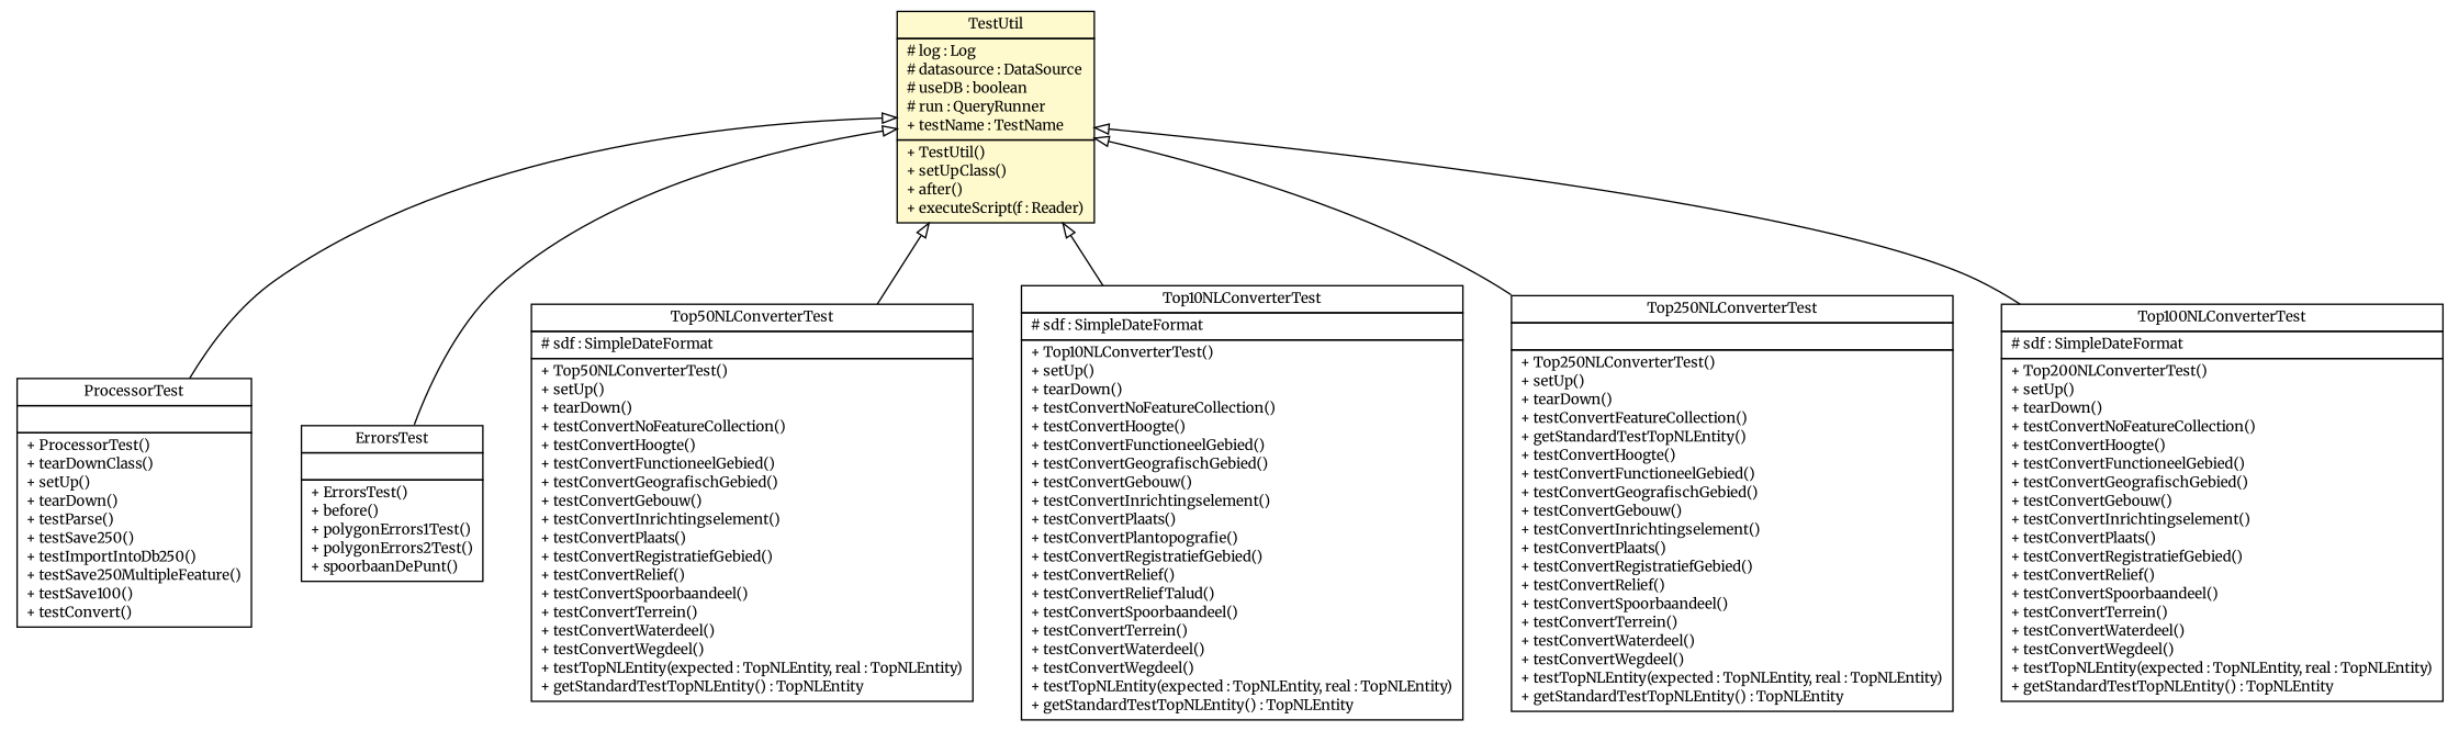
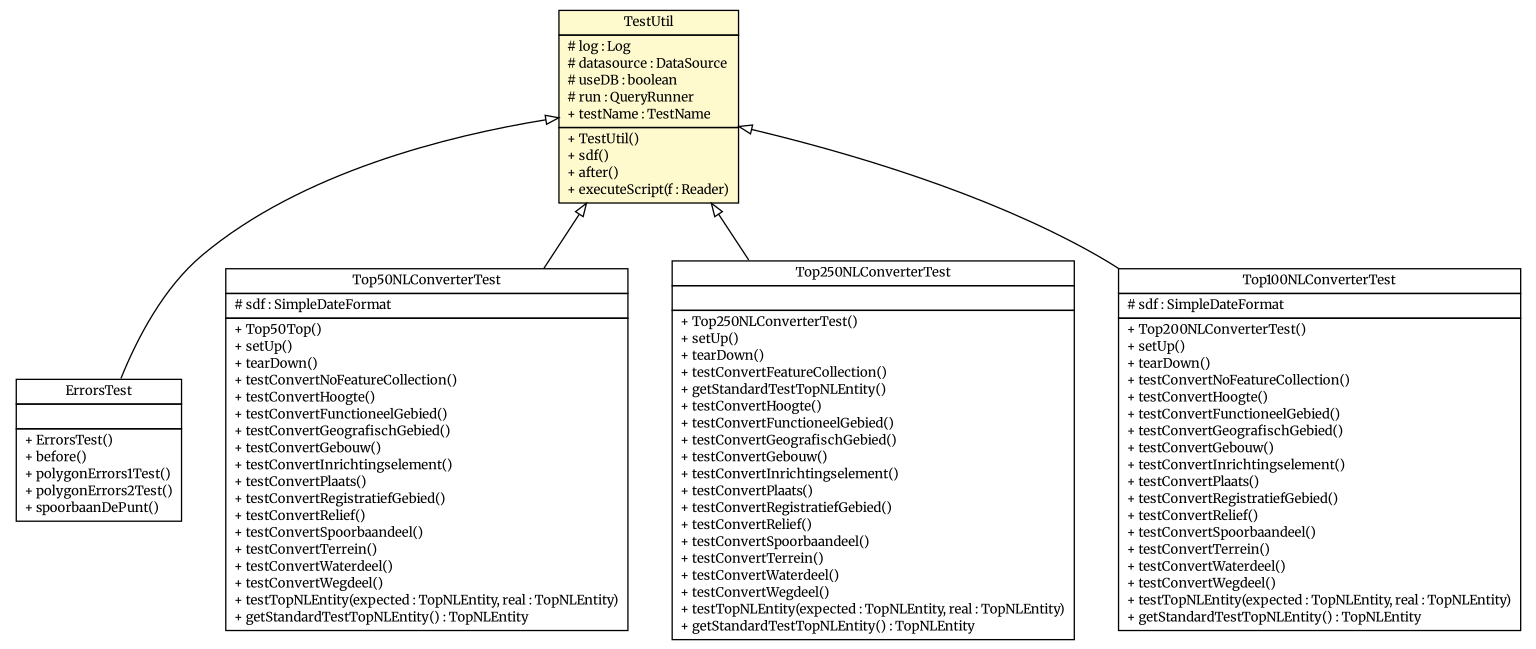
  digraph {
    fontname=Merriweather
    nodesep=0.25
    ranksep=0.5
    node [fontcolor=black fontname=Merriweather fontsize=10.0 shape=plaintext]
    edge [arrowtail=empty dir=back fontname=Merriweather fontsize=10 headport=p labelfontname=Helvetica labelfontsize=10 tailport=p]
-   n1 [label=<<table title="nl.b3p.topnl.ProcessorTest" border="0" cellborder="1" cellspacing="0" cellpadding="2" port="p" href="./ProcessorTest.html"> 		<tr><td><table border="0" cellspacing="0" cellpadding="1"> <tr><td align="center" balign="center"> ProcessorTest </td></tr> 		</table></td></tr> 		<tr><td><table border="0" cellspacing="0" cellpadding="1"> <tr><td align="left" balign="left">  </td></tr> 		</table></td></tr> 		<tr><td><table border="0" cellspacing="0" cellpadding="1"> <tr><td align="left" balign="left"> + ProcessorTest() </td></tr> <tr><td align="left" balign="left"> + tearDownClass() </td></tr> <tr><td align="left" balign="left"> + setUp() </td></tr> <tr><td align="left" balign="left"> + tearDown() </td></tr> <tr><td align="left" balign="left"> + testParse() </td></tr> <tr><td align="left" balign="left"> + testSave250() </td></tr> <tr><td align="left" balign="left"> + testImportIntoDb250() </td></tr> <tr><td align="left" balign="left"> + testSave250MultipleFeature() </td></tr> <tr><td align="left" balign="left"> + testSave100() </td></tr> <tr><td align="left" balign="left"> + testConvert() </td></tr> 		</table></td></tr> 		</table>>]
-   n2 [label=<<table title="nl.b3p.topnl.TestUtil" border="0" cellborder="1" cellspacing="0" cellpadding="2" port="p" bgcolor="lemonChiffon" href="./TestUtil.html"> 		<tr><td><table border="0" cellspacing="0" cellpadding="1"> <tr><td align="center" balign="center"> TestUtil </td></tr> 		</table></td></tr> 		<tr><td><table border="0" cellspacing="0" cellpadding="1"> <tr><td align="left" balign="left"> # log : Log </td></tr> <tr><td align="left" balign="left"> # datasource : DataSource </td></tr> <tr><td align="left" balign="left"> # useDB : boolean </td></tr> <tr><td align="left" balign="left"> # run : QueryRunner </td></tr> <tr><td align="left" balign="left"> + testName : TestName </td></tr> 		</table></td></tr> 		<tr><td><table border="0" cellspacing="0" cellpadding="1"> <tr><td align="left" balign="left"> + TestUtil() </td></tr> <tr><td align="left" balign="left"> + setUpClass() </td></tr> <tr><td align="left" balign="left"> + after() </td></tr> <tr><td align="left" balign="left"> + executeScript(f : Reader) </td></tr> 		</table></td></tr> 		</table>>]
+   n2 [label=<<table title="nl.b3p.topnl.TestUtil" border="0" cellborder="1" cellspacing="0" cellpadding="2" port="p" bgcolor="lemonChiffon" href="./TestUtil.html"> 		<tr><td><table border="0" cellspacing="0" cellpadding="1"> <tr><td align="center" balign="center"> TestUtil </td></tr> 		</table></td></tr> 		<tr><td><table border="0" cellspacing="0" cellpadding="1"> <tr><td align="left" balign="left"> # log : Log </td></tr> <tr><td align="left" balign="left"> # datasource : DataSource </td></tr> <tr><td align="left" balign="left"> # useDB : boolean </td></tr> <tr><td align="left" balign="left"> # run : QueryRunner </td></tr> <tr><td align="left" balign="left"> + testName : TestName </td></tr> 		</table></td></tr> 		<tr><td><table border="0" cellspacing="0" cellpadding="1"> <tr><td align="left" balign="left"> + TestUtil() </td></tr> <tr><td align="left" balign="left"> + sdf() </td></tr> <tr><td align="left" balign="left"> + after() </td></tr> <tr><td align="left" balign="left"> + executeScript(f : Reader) </td></tr> 		</table></td></tr> 		</table>>]
    n3 [label=<<table title="nl.b3p.topnl.ErrorsTest" border="0" cellborder="1" cellspacing="0" cellpadding="2" port="p" href="./ErrorsTest.html"> 		<tr><td><table border="0" cellspacing="0" cellpadding="1"> <tr><td align="center" balign="center"> ErrorsTest </td></tr> 		</table></td></tr> 		<tr><td><table border="0" cellspacing="0" cellpadding="1"> <tr><td align="left" balign="left">  </td></tr> 		</table></td></tr> 		<tr><td><table border="0" cellspacing="0" cellpadding="1"> <tr><td align="left" balign="left"> + ErrorsTest() </td></tr> <tr><td align="left" balign="left"> + before() </td></tr> <tr><td align="left" balign="left"> + polygonErrors1Test() </td></tr> <tr><td align="left" balign="left"> + polygonErrors2Test() </td></tr> <tr><td align="left" balign="left"> + spoorbaanDePunt() </td></tr> 		</table></td></tr> 		</table>>]
-   n4 [label=<<table title="nl.b3p.topnl.converters.Top50NLConverterTest" border="0" cellborder="1" cellspacing="0" cellpadding="2" port="p" href="./converters/Top50NLConverterTest.html"> 		<tr><td><table border="0" cellspacing="0" cellpadding="1"> <tr><td align="center" balign="center"> Top50NLConverterTest </td></tr> 		</table></td></tr> 		<tr><td><table border="0" cellspacing="0" cellpadding="1"> <tr><td align="left" balign="left"> # sdf : SimpleDateFormat </td></tr> 		</table></td></tr> 		<tr><td><table border="0" cellspacing="0" cellpadding="1"> <tr><td align="left" balign="left"> + Top50NLConverterTest() </td></tr> <tr><td align="left" balign="left"> + setUp() </td></tr> <tr><td align="left" balign="left"> + tearDown() </td></tr> <tr><td align="left" balign="left"> + testConvertNoFeatureCollection() </td></tr> <tr><td align="left" balign="left"> + testConvertHoogte() </td></tr> <tr><td align="left" balign="left"> + testConvertFunctioneelGebied() </td></tr> <tr><td align="left" balign="left"> + testConvertGeografischGebied() </td></tr> <tr><td align="left" balign="left"> + testConvertGebouw() </td></tr> <tr><td align="left" balign="left"> + testConvertInrichtingselement() </td></tr> <tr><td align="left" balign="left"> + testConvertPlaats() </td></tr> <tr><td align="left" balign="left"> + testConvertRegistratiefGebied() </td></tr> <tr><td align="left" balign="left"> + testConvertRelief() </td></tr> <tr><td align="left" balign="left"> + testConvertSpoorbaandeel() </td></tr> <tr><td align="left" balign="left"> + testConvertTerrein() </td></tr> <tr><td align="left" balign="left"> + testConvertWaterdeel() </td></tr> <tr><td align="left" balign="left"> + testConvertWegdeel() </td></tr> <tr><td align="left" balign="left"> + testTopNLEntity(expected : TopNLEntity, real : TopNLEntity) </td></tr> <tr><td align="left" balign="left"> + getStandardTestTopNLEntity() : TopNLEntity </td></tr> 		</table></td></tr> 		</table>>]
-   n5 [label=<<table title="nl.b3p.topnl.converters.Top10NLConverterTest" border="0" cellborder="1" cellspacing="0" cellpadding="2" port="p" href="./converters/Top10NLConverterTest.html"> 		<tr><td><table border="0" cellspacing="0" cellpadding="1"> <tr><td align="center" balign="center"> Top10NLConverterTest </td></tr> 		</table></td></tr> 		<tr><td><table border="0" cellspacing="0" cellpadding="1"> <tr><td align="left" balign="left"> # sdf : SimpleDateFormat </td></tr> 		</table></td></tr> 		<tr><td><table border="0" cellspacing="0" cellpadding="1"> <tr><td align="left" balign="left"> + Top10NLConverterTest() </td></tr> <tr><td align="left" balign="left"> + setUp() </td></tr> <tr><td align="left" balign="left"> + tearDown() </td></tr> <tr><td align="left" balign="left"> + testConvertNoFeatureCollection() </td></tr> <tr><td align="left" balign="left"> + testConvertHoogte() </td></tr> <tr><td align="left" balign="left"> + testConvertFunctioneelGebied() </td></tr> <tr><td align="left" balign="left"> + testConvertGeografischGebied() </td></tr> <tr><td align="left" balign="left"> + testConvertGebouw() </td></tr> <tr><td align="left" balign="left"> + testConvertInrichtingselement() </td></tr> <tr><td align="left" balign="left"> + testConvertPlaats() </td></tr> <tr><td align="left" balign="left"> + testConvertPlantopografie() </td></tr> <tr><td align="left" balign="left"> + testConvertRegistratiefGebied() </td></tr> <tr><td align="left" balign="left"> + testConvertRelief() </td></tr> <tr><td align="left" balign="left"> + testConvertReliefTalud() </td></tr> <tr><td align="left" balign="left"> + testConvertSpoorbaandeel() </td></tr> <tr><td align="left" balign="left"> + testConvertTerrein() </td></tr> <tr><td align="left" balign="left"> + testConvertWaterdeel() </td></tr> <tr><td align="left" balign="left"> + testConvertWegdeel() </td></tr> <tr><td align="left" balign="left"> + testTopNLEntity(expected : TopNLEntity, real : TopNLEntity) </td></tr> <tr><td align="left" balign="left"> + getStandardTestTopNLEntity() : TopNLEntity </td></tr> 		</table></td></tr> 		</table>>]
+   n4 [label=<<table title="nl.b3p.topnl.converters.Top50NLConverterTest" border="0" cellborder="1" cellspacing="0" cellpadding="2" port="p" href="./converters/Top50NLConverterTest.html"> 		<tr><td><table border="0" cellspacing="0" cellpadding="1"> <tr><td align="center" balign="center"> Top50NLConverterTest </td></tr> 		</table></td></tr> 		<tr><td><table border="0" cellspacing="0" cellpadding="1"> <tr><td align="left" balign="left"> # sdf : SimpleDateFormat </td></tr> 		</table></td></tr> 		<tr><td><table border="0" cellspacing="0" cellpadding="1"> <tr><td align="left" balign="left"> + Top50Top() </td></tr> <tr><td align="left" balign="left"> + setUp() </td></tr> <tr><td align="left" balign="left"> + tearDown() </td></tr> <tr><td align="left" balign="left"> + testConvertNoFeatureCollection() </td></tr> <tr><td align="left" balign="left"> + testConvertHoogte() </td></tr> <tr><td align="left" balign="left"> + testConvertFunctioneelGebied() </td></tr> <tr><td align="left" balign="left"> + testConvertGeografischGebied() </td></tr> <tr><td align="left" balign="left"> + testConvertGebouw() </td></tr> <tr><td align="left" balign="left"> + testConvertInrichtingselement() </td></tr> <tr><td align="left" balign="left"> + testConvertPlaats() </td></tr> <tr><td align="left" balign="left"> + testConvertRegistratiefGebied() </td></tr> <tr><td align="left" balign="left"> + testConvertRelief() </td></tr> <tr><td align="left" balign="left"> + testConvertSpoorbaandeel() </td></tr> <tr><td align="left" balign="left"> + testConvertTerrein() </td></tr> <tr><td align="left" balign="left"> + testConvertWaterdeel() </td></tr> <tr><td align="left" balign="left"> + testConvertWegdeel() </td></tr> <tr><td align="left" balign="left"> + testTopNLEntity(expected : TopNLEntity, real : TopNLEntity) </td></tr> <tr><td align="left" balign="left"> + getStandardTestTopNLEntity() : TopNLEntity </td></tr> 		</table></td></tr> 		</table>>]
    n6 [label=<<table title="nl.b3p.topnl.converters.Top250NLConverterTest" border="0" cellborder="1" cellspacing="0" cellpadding="2" port="p" href="./converters/Top250NLConverterTest.html"> 		<tr><td><table border="0" cellspacing="0" cellpadding="1"> <tr><td align="center" balign="center"> Top250NLConverterTest </td></tr> 		</table></td></tr> 		<tr><td><table border="0" cellspacing="0" cellpadding="1"> <tr><td align="left" balign="left">  </td></tr> 		</table></td></tr> 		<tr><td><table border="0" cellspacing="0" cellpadding="1"> <tr><td align="left" balign="left"> + Top250NLConverterTest() </td></tr> <tr><td align="left" balign="left"> + setUp() </td></tr> <tr><td align="left" balign="left"> + tearDown() </td></tr> <tr><td align="left" balign="left"> + testConvertFeatureCollection() </td></tr> <tr><td align="left" balign="left"> + getStandardTestTopNLEntity() </td></tr> <tr><td align="left" balign="left"> + testConvertHoogte() </td></tr> <tr><td align="left" balign="left"> + testConvertFunctioneelGebied() </td></tr> <tr><td align="left" balign="left"> + testConvertGeografischGebied() </td></tr> <tr><td align="left" balign="left"> + testConvertGebouw() </td></tr> <tr><td align="left" balign="left"> + testConvertInrichtingselement() </td></tr> <tr><td align="left" balign="left"> + testConvertPlaats() </td></tr> <tr><td align="left" balign="left"> + testConvertRegistratiefGebied() </td></tr> <tr><td align="left" balign="left"> + testConvertRelief() </td></tr> <tr><td align="left" balign="left"> + testConvertSpoorbaandeel() </td></tr> <tr><td align="left" balign="left"> + testConvertTerrein() </td></tr> <tr><td align="left" balign="left"> + testConvertWaterdeel() </td></tr> <tr><td align="left" balign="left"> + testConvertWegdeel() </td></tr> <tr><td align="left" balign="left"> + testTopNLEntity(expected : TopNLEntity, real : TopNLEntity) </td></tr> <tr><td align="left" balign="left"> + getStandardTestTopNLEntity() : TopNLEntity </td></tr> 		</table></td></tr> 		</table>>]
    n7 [label=<<table title="nl.b3p.topnl.converters.Top100NLConverterTest" border="0" cellborder="1" cellspacing="0" cellpadding="2" port="p" href="./converters/Top100NLConverterTest.html"> 		<tr><td><table border="0" cellspacing="0" cellpadding="1"> <tr><td align="center" balign="center"> Top100NLConverterTest </td></tr> 		</table></td></tr> 		<tr><td><table border="0" cellspacing="0" cellpadding="1"> <tr><td align="left" balign="left"> # sdf : SimpleDateFormat </td></tr> 		</table></td></tr> 		<tr><td><table border="0" cellspacing="0" cellpadding="1"> <tr><td align="left" balign="left"> + Top200NLConverterTest() </td></tr> <tr><td align="left" balign="left"> + setUp() </td></tr> <tr><td align="left" balign="left"> + tearDown() </td></tr> <tr><td align="left" balign="left"> + testConvertNoFeatureCollection() </td></tr> <tr><td align="left" balign="left"> + testConvertHoogte() </td></tr> <tr><td align="left" balign="left"> + testConvertFunctioneelGebied() </td></tr> <tr><td align="left" balign="left"> + testConvertGeografischGebied() </td></tr> <tr><td align="left" balign="left"> + testConvertGebouw() </td></tr> <tr><td align="left" balign="left"> + testConvertInrichtingselement() </td></tr> <tr><td align="left" balign="left"> + testConvertPlaats() </td></tr> <tr><td align="left" balign="left"> + testConvertRegistratiefGebied() </td></tr> <tr><td align="left" balign="left"> + testConvertRelief() </td></tr> <tr><td align="left" balign="left"> + testConvertSpoorbaandeel() </td></tr> <tr><td align="left" balign="left"> + testConvertTerrein() </td></tr> <tr><td align="left" balign="left"> + testConvertWaterdeel() </td></tr> <tr><td align="left" balign="left"> + testConvertWegdeel() </td></tr> <tr><td align="left" balign="left"> + testTopNLEntity(expected : TopNLEntity, real : TopNLEntity) </td></tr> <tr><td align="left" balign="left"> + getStandardTestTopNLEntity() : TopNLEntity </td></tr> 		</table></td></tr> 		</table>>]
-   n2 -> n1
    n2 -> n3
    n2 -> n4
-   n2 -> n5
    n2 -> n6
    n2 -> n7
  }
